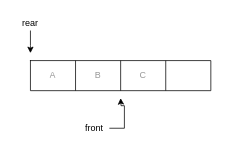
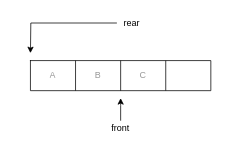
  <mxCell id="0" />
  <mxCell id="1" parent="0" />
  <mxCell id="2" value="" style="shape=table;html=1;whiteSpace=wrap;startSize=0;container=1;collapsible=0;childLayout=tableLayout;" parent="1" vertex="1"><mxGeometry x="40" y="80" width="240" height="40" as="geometry" /></mxCell>
  <mxCell id="3" value="" style="shape=partialRectangle;html=1;whiteSpace=wrap;collapsible=0;dropTarget=0;pointerEvents=0;fillColor=none;top=0;left=0;bottom=0;right=0;points=[[0,0.5],[1,0.5]];portConstraint=eastwest;" parent="2" vertex="1"><mxGeometry width="240" height="40" as="geometry" /></mxCell>
  <mxCell id="4" value="&lt;font color=&quot;#999999&quot;&gt;A&lt;/font&gt;" style="shape=partialRectangle;html=1;whiteSpace=wrap;connectable=0;overflow=hidden;fillColor=none;top=0;left=0;bottom=0;right=0;" parent="3" vertex="1"><mxGeometry width="60" height="40" as="geometry" /></mxCell>
  <mxCell id="5" value="&lt;font color=&quot;#999999&quot;&gt;B&lt;/font&gt;" style="shape=partialRectangle;html=1;whiteSpace=wrap;connectable=0;overflow=hidden;fillColor=none;top=0;left=0;bottom=0;right=0;" parent="3" vertex="1"><mxGeometry x="60" width="60" height="40" as="geometry" /></mxCell>
  <mxCell id="6" value="&lt;font color=&quot;#999999&quot;&gt;C&lt;/font&gt;" style="shape=partialRectangle;html=1;whiteSpace=wrap;connectable=0;overflow=hidden;fillColor=none;top=0;left=0;bottom=0;right=0;" parent="3" vertex="1"><mxGeometry x="120" width="60" height="40" as="geometry" /></mxCell>
  <mxCell id="7" value="" style="shape=partialRectangle;html=1;whiteSpace=wrap;connectable=0;overflow=hidden;fillColor=none;top=0;left=0;bottom=0;right=0;" parent="3" vertex="1"><mxGeometry x="180" width="60" height="40" as="geometry" /></mxCell>
  <mxCell id="8" style="edgeStyle=orthogonalEdgeStyle;rounded=0;orthogonalLoop=1;jettySize=auto;html=1;" edge="1" parent="1" source="9"><mxGeometry relative="1" as="geometry"><mxPoint x="160" y="130" as="targetPoint" /></mxGeometry></mxCell>
- <mxCell id="9" value="front" style="text;html=1;strokeColor=none;fillColor=none;align=center;verticalAlign=middle;whiteSpace=wrap;rounded=0;" vertex="1" parent="1"><mxGeometry x="105" y="160" width="40" height="20" as="geometry" /></mxCell>
+ <mxCell id="9" value="front" style="text;html=1;strokeColor=none;fillColor=none;align=center;verticalAlign=middle;whiteSpace=wrap;rounded=0;" vertex="1" parent="1"><mxGeometry x="140" y="160" width="40" height="20" as="geometry" /></mxCell>
  <mxCell id="10" style="edgeStyle=orthogonalEdgeStyle;rounded=0;orthogonalLoop=1;jettySize=auto;html=1;" edge="1" parent="1" source="11"><mxGeometry relative="1" as="geometry"><mxPoint x="40" y="70" as="targetPoint" /></mxGeometry></mxCell>
- <mxCell id="11" value="rear" style="text;html=1;strokeColor=none;fillColor=none;align=center;verticalAlign=middle;whiteSpace=wrap;rounded=0;" vertex="1" parent="1"><mxGeometry x="20" y="20" width="40" height="20" as="geometry" /></mxCell>
+ <mxCell id="11" value="rear" style="text;html=1;strokeColor=none;fillColor=none;align=center;verticalAlign=middle;whiteSpace=wrap;rounded=0;" vertex="1" parent="1"><mxGeometry x="155" y="20" width="40" height="20" as="geometry" /></mxCell>
